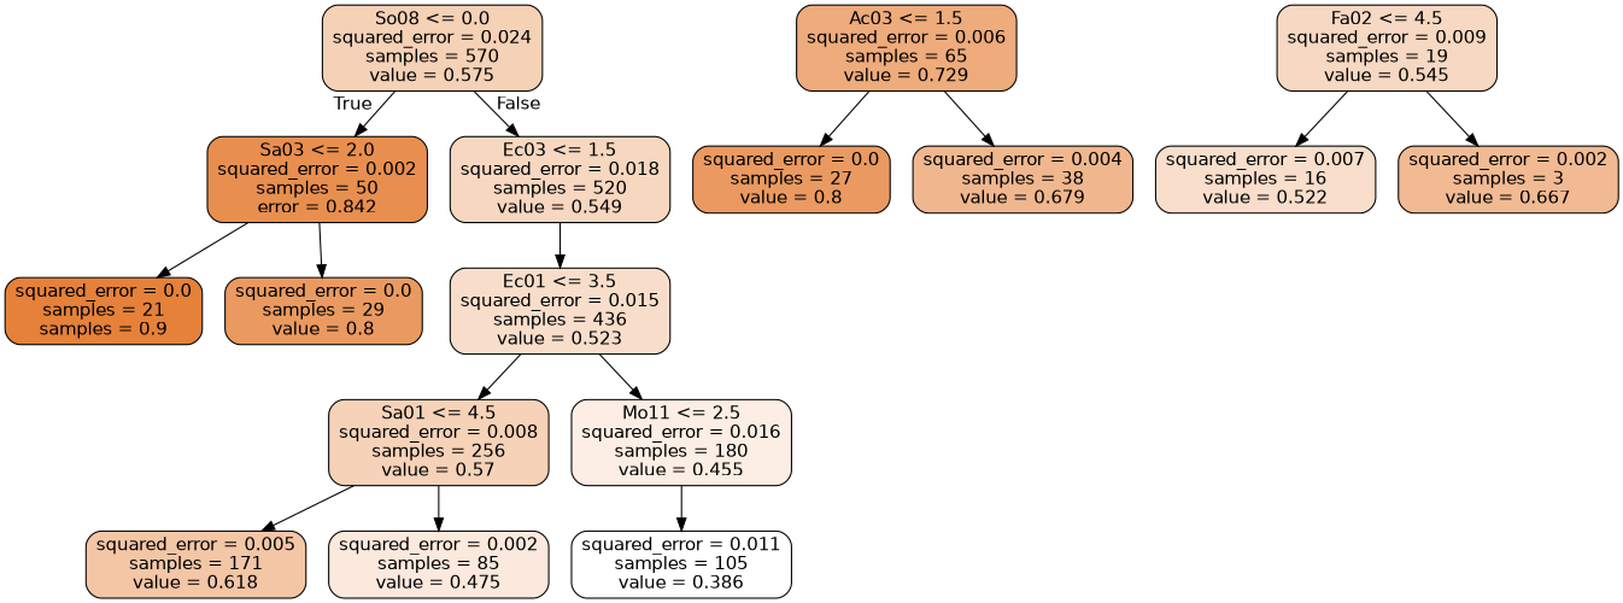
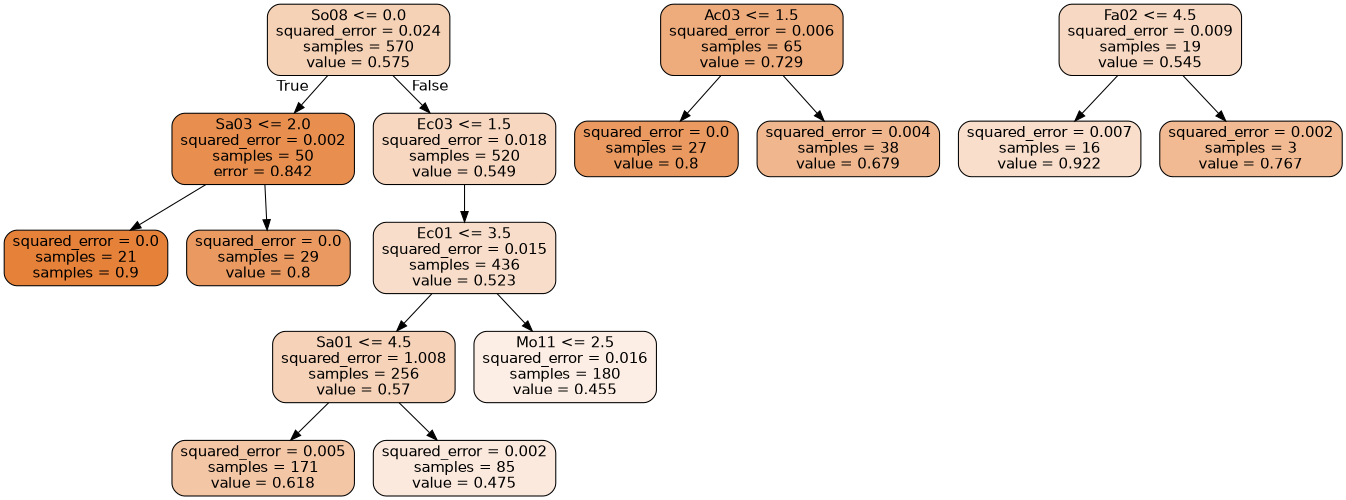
  digraph {
    node [color=black fillcolor="#ea9a60" fontname=helvetica shape=box style="filled, rounded"]
    edge [fontname=helvetica]
    n1 [fillcolor="#f5d1b6" label="So08 <= 0.0\nsquared_error = 0.024\nsamples = 570\nvalue = 0.575"]
    n2 [fillcolor="#e88f4f" label="Sa03 <= 2.0\nsquared_error = 0.002\nsamples = 50\nerror = 0.842"]
    n3 [fillcolor="#f7d7c0" label="Ec03 <= 1.5\nsquared_error = 0.018\nsamples = 520\nvalue = 0.549"]
    n4 [fillcolor="#e58139" label="squared_error = 0.0\nsamples = 21\nsamples = 0.9"]
    n5 [label="squared_error = 0.0\nsamples = 29\nvalue = 0.8"]
    n6 [fillcolor="#f8deca" label="Ec01 <= 3.5\nsquared_error = 0.015\nsamples = 436\nvalue = 0.523"]
-   n7 [fillcolor="#f6d2b8" label="Sa01 <= 4.5\nsquared_error = 0.008\nsamples = 256\nvalue = 0.57"]
+   n7 [fillcolor="#f6d2b8" label="Sa01 <= 4.5\nsquared_error = 1.008\nsamples = 256\nvalue = 0.57"]
    n8 [fillcolor="#fceee4" label="Mo11 <= 2.5\nsquared_error = 0.016\nsamples = 180\nvalue = 0.455"]
    n9 [fillcolor="#eeab7b" label="Ac03 <= 1.5\nsquared_error = 0.006\nsamples = 65\nvalue = 0.729"]
    n10 [label="squared_error = 0.0\nsamples = 27\nvalue = 0.8"]
    n11 [fillcolor="#f0b78e" label="squared_error = 0.004\nsamples = 38\nvalue = 0.679"]
    n12 [fillcolor="#f7d8c2" label="Fa02 <= 4.5\nsquared_error = 0.009\nsamples = 19\nvalue = 0.545"]
-   n13 [fillcolor="#f8decb" label="squared_error = 0.007\nsamples = 16\nvalue = 0.522"]
-   n14 [fillcolor="#f1ba93" label="squared_error = 0.002\nsamples = 3\nvalue = 0.667"]
+   n13 [fillcolor="#f8decb" label="squared_error = 0.007\nsamples = 16\nvalue = 0.922"]
+   n14 [fillcolor="#f1ba93" label="squared_error = 0.002\nsamples = 3\nvalue = 0.767"]
    n15 [fillcolor="#f3c6a6" label="squared_error = 0.005\nsamples = 171\nvalue = 0.618"]
    n16 [fillcolor="#fbe9dd" label="squared_error = 0.002\nsamples = 85\nvalue = 0.475"]
-   n17 [fillcolor="#ffffff" label="squared_error = 0.011\nsamples = 105\nvalue = 0.386"]
    n1 -> n2 [headlabel=True labelangle=45 labeldistance=2.5]
    n1 -> n3 [headlabel=False labelangle=-45 labeldistance=2.5]
    n2 -> n4
    n2 -> n5
    n3 -> n6
    n6 -> n7
    n6 -> n8
    n7 -> n15
    n7 -> n16
-   n8 -> n17
    n9 -> n10
    n9 -> n11
    n12 -> n13
    n12 -> n14
  }
